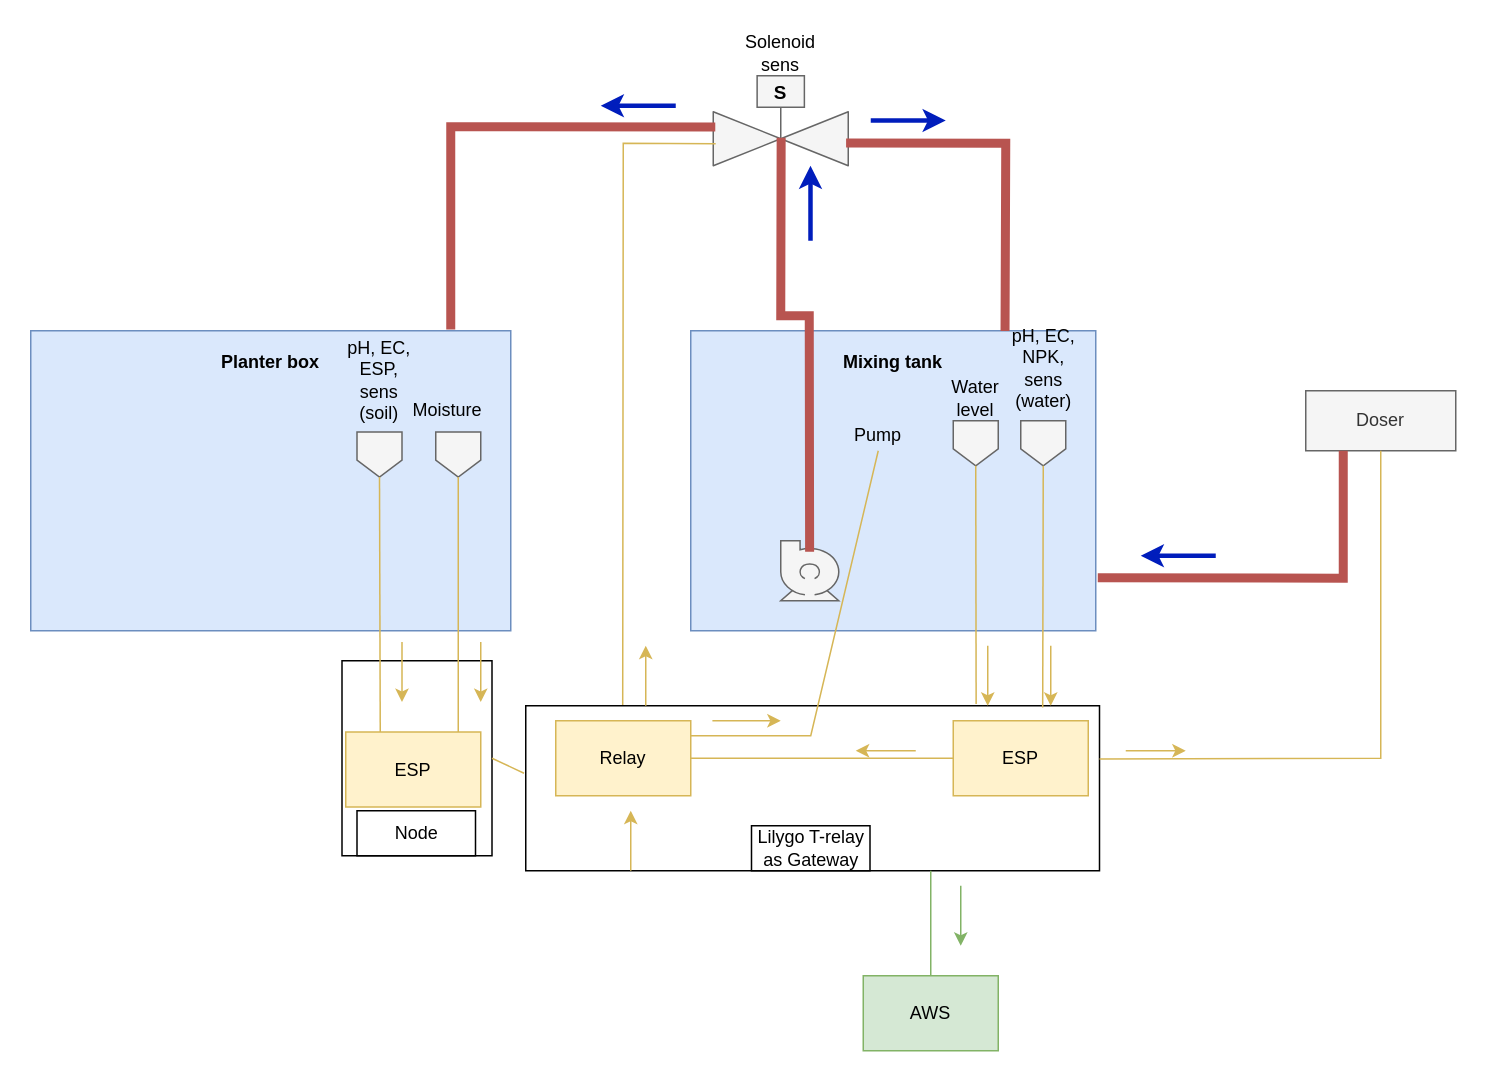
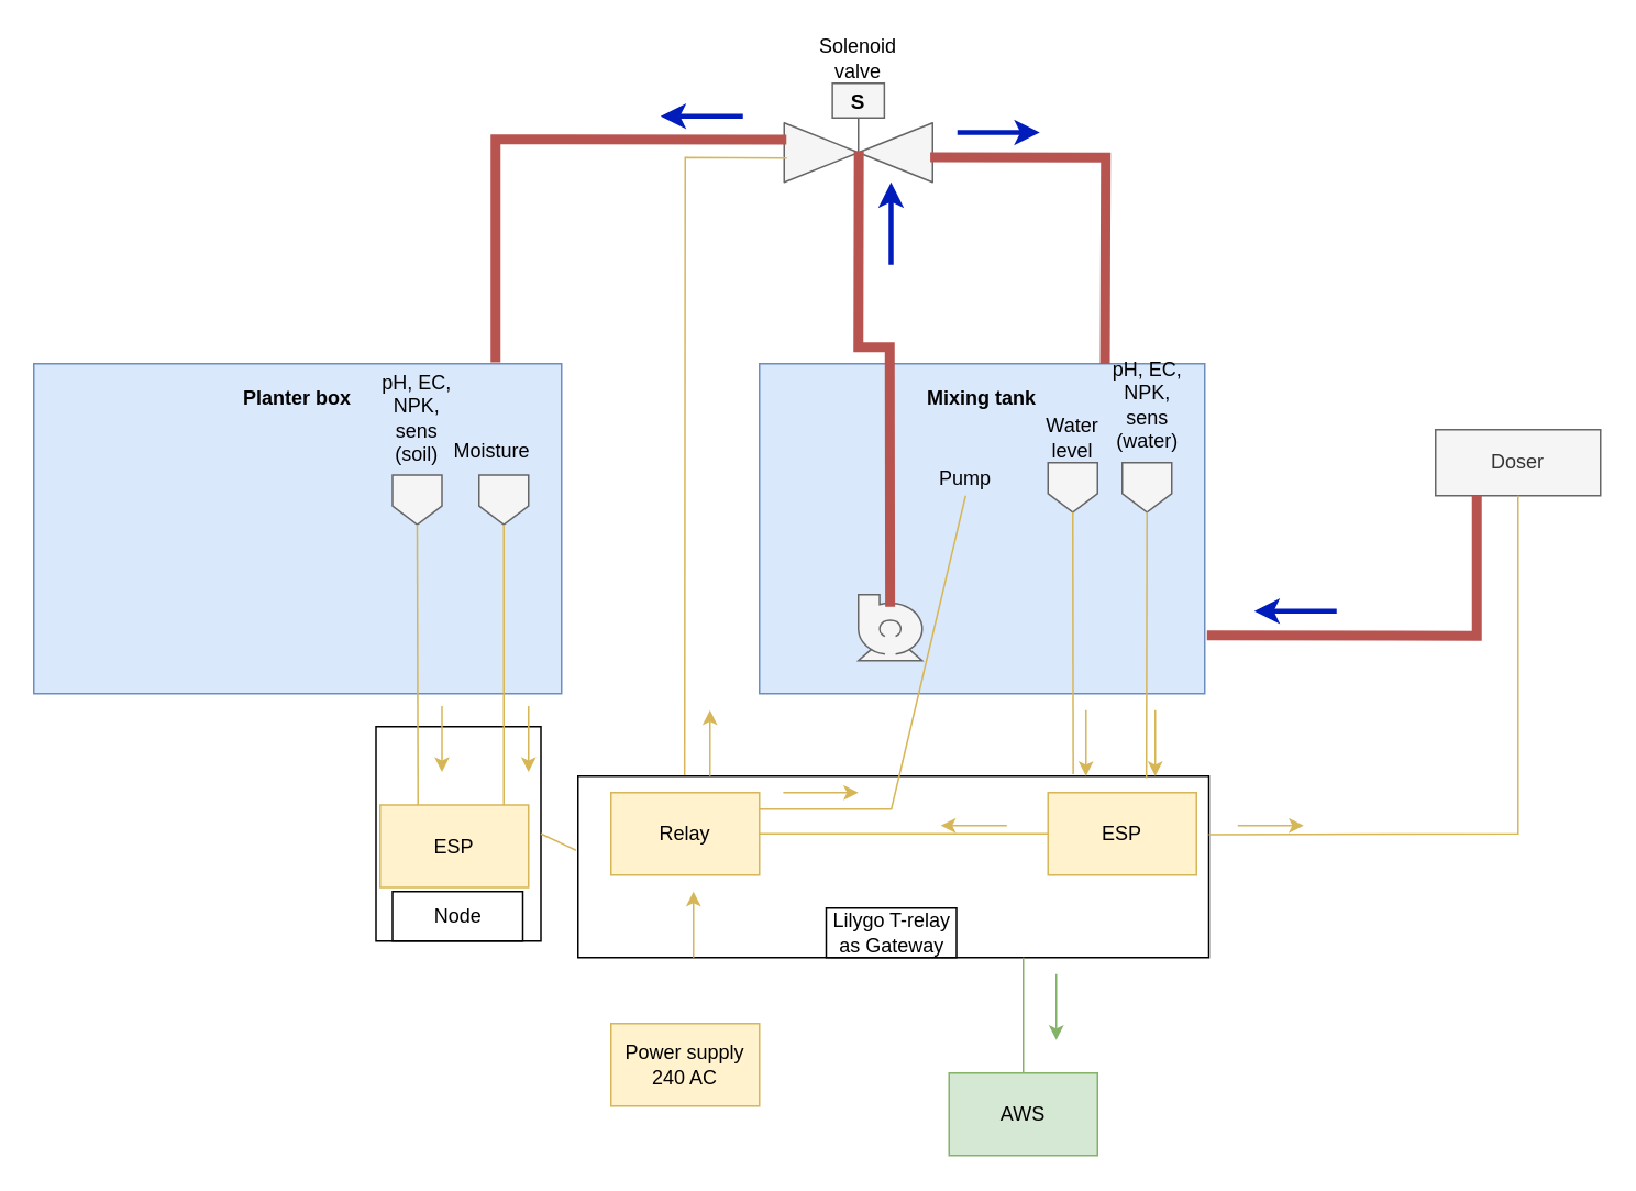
  <mxCell id="0" />
  <mxCell id="1" parent="0" />
  <mxCell id="2" value="&lt;b&gt;Planter box&lt;/b&gt;&lt;br&gt;&lt;br&gt;&lt;br&gt;&lt;br&gt;&lt;br&gt;&lt;br&gt;&lt;br&gt;&lt;br&gt;&lt;br&gt;&lt;br&gt;&lt;br&gt;&lt;br&gt;" style="rounded=0;whiteSpace=wrap;html=1;fillColor=#dae8fc;strokeColor=#6c8ebf;" parent="1" vertex="1"><mxGeometry x="20" y="220" width="320" height="200" as="geometry" /></mxCell>
  <mxCell id="3" value="" style="rounded=0;whiteSpace=wrap;html=1;" parent="1" vertex="1"><mxGeometry x="227.5" y="440" width="100" height="130" as="geometry" /></mxCell>
  <mxCell id="4" value="" style="rounded=0;whiteSpace=wrap;html=1;" parent="1" vertex="1"><mxGeometry x="350" y="470" width="382.5" height="110" as="geometry" /></mxCell>
  <mxCell id="5" value="&lt;b&gt;Mixing tank&lt;/b&gt;&lt;br&gt;&lt;br&gt;&lt;br&gt;&lt;br&gt;&lt;br&gt;&lt;br&gt;&lt;br&gt;&lt;br&gt;&lt;br&gt;&lt;br&gt;&lt;br&gt;&lt;br&gt;" style="rounded=0;whiteSpace=wrap;html=1;fillColor=#dae8fc;strokeColor=#6c8ebf;" parent="1" vertex="1"><mxGeometry x="460" y="220" width="270" height="200" as="geometry" /></mxCell>
  <mxCell id="6" value="Doser" style="rounded=0;whiteSpace=wrap;html=1;fillColor=#f5f5f5;strokeColor=#666666;fontColor=#333333;" parent="1" vertex="1"><mxGeometry x="870" y="260" width="100" height="40" as="geometry" /></mxCell>
  <mxCell id="7" value="" style="verticalLabelPosition=bottom;align=center;html=1;verticalAlign=top;pointerEvents=1;dashed=0;shape=mxgraph.pid2valves.valve;valveType=gate;actuator=solenoid;fillColor=#f5f5f5;fontColor=#333333;strokeColor=#666666;" parent="1" vertex="1"><mxGeometry x="475" y="50" width="90" height="60" as="geometry" /></mxCell>
  <mxCell id="8" value="" style="shape=mxgraph.pid.pumps.centrifugal_pump_2;html=1;pointerEvents=1;align=center;verticalLabelPosition=bottom;verticalAlign=top;dashed=0;fillColor=#f5f5f5;fontColor=#333333;strokeColor=#666666;" parent="1" vertex="1"><mxGeometry x="520" y="360" width="40" height="40" as="geometry" /></mxCell>
  <mxCell id="9" value="" style="shape=offPageConnector;whiteSpace=wrap;html=1;fillColor=#f5f5f5;fontColor=#333333;strokeColor=#666666;" parent="1" vertex="1"><mxGeometry x="635" y="280" width="30" height="30" as="geometry" /></mxCell>
  <mxCell id="10" value="" style="shape=offPageConnector;whiteSpace=wrap;html=1;fillColor=#f5f5f5;fontColor=#333333;strokeColor=#666666;" parent="1" vertex="1"><mxGeometry x="680" y="280" width="30" height="30" as="geometry" /></mxCell>
  <mxCell id="11" value="ESP" style="rounded=0;whiteSpace=wrap;html=1;fillColor=#fff2cc;strokeColor=#d6b656;" parent="1" vertex="1"><mxGeometry x="635" y="480" width="90" height="50" as="geometry" /></mxCell>
  <mxCell id="12" value="Water level" style="text;html=1;strokeColor=none;fillColor=none;align=center;verticalAlign=middle;whiteSpace=wrap;rounded=0;" parent="1" vertex="1"><mxGeometry x="620" y="250" width="60" height="30" as="geometry" /></mxCell>
  <mxCell id="13" value="pH, EC, NPK, sens (water)" style="text;html=1;strokeColor=none;fillColor=none;align=center;verticalAlign=middle;whiteSpace=wrap;rounded=0;" parent="1" vertex="1"><mxGeometry x="672.5" y="230" width="45" height="30" as="geometry" /></mxCell>
  <mxCell id="14" value="Relay" style="rounded=0;whiteSpace=wrap;html=1;fillColor=#fff2cc;strokeColor=#d6b656;" parent="1" vertex="1"><mxGeometry x="370" y="480" width="90" height="50" as="geometry" /></mxCell>
+ <mxCell id="15" value="Power supply&lt;br&gt;240 AC" style="rounded=0;whiteSpace=wrap;html=1;fillColor=#fff2cc;strokeColor=#d6b656;" parent="1" vertex="1"><mxGeometry x="370" y="620" width="90" height="50" as="geometry" /></mxCell>
  <mxCell id="16" value="" style="endArrow=none;html=1;rounded=0;entryX=0.901;entryY=0.011;entryDx=0;entryDy=0;exitX=0.5;exitY=1;exitDx=0;exitDy=0;entryPerimeter=0;fillColor=#fff2cc;strokeColor=#d6b656;" parent="1" source="10" target="4" edge="1"><mxGeometry width="50" height="50" relative="1" as="geometry"><mxPoint x="620" y="420" as="sourcePoint" /><mxPoint x="670" y="370" as="targetPoint" /></mxGeometry></mxCell>
  <mxCell id="17" value="" style="endArrow=none;html=1;rounded=0;entryX=0.785;entryY=-0.01;entryDx=0;entryDy=0;entryPerimeter=0;fillColor=#fff2cc;strokeColor=#d6b656;exitX=0.5;exitY=1;exitDx=0;exitDy=0;" parent="1" source="9" target="4" edge="1"><mxGeometry width="50" height="50" relative="1" as="geometry"><mxPoint x="649" y="310" as="sourcePoint" /><mxPoint x="649.83" y="479" as="targetPoint" /></mxGeometry></mxCell>
  <mxCell id="18" value="" style="endArrow=none;html=1;rounded=0;entryX=0;entryY=0.5;entryDx=0;entryDy=0;exitX=1;exitY=0.5;exitDx=0;exitDy=0;fillColor=#fff2cc;strokeColor=#d6b656;" parent="1" source="14" target="11" edge="1"><mxGeometry width="50" height="50" relative="1" as="geometry"><mxPoint x="560" y="501" as="sourcePoint" /><mxPoint x="560" y="670" as="targetPoint" /></mxGeometry></mxCell>
  <mxCell id="19" value="Pump" style="text;html=1;strokeColor=none;fillColor=none;align=center;verticalAlign=middle;whiteSpace=wrap;rounded=0;" parent="1" vertex="1"><mxGeometry x="565" y="280" width="40" height="20" as="geometry" /></mxCell>
  <mxCell id="20" value="" style="endArrow=none;html=1;rounded=0;fillColor=#fff2cc;strokeColor=#d6b656;entryX=0.5;entryY=1;entryDx=0;entryDy=0;" parent="1" target="19" edge="1"><mxGeometry width="50" height="50" relative="1" as="geometry"><mxPoint x="460" y="490" as="sourcePoint" /><mxPoint x="540" y="490" as="targetPoint" /><Array as="points"><mxPoint x="540" y="490" /></Array></mxGeometry></mxCell>
  <mxCell id="21" value="" style="endArrow=none;html=1;rounded=0;fillColor=#fff2cc;strokeColor=#d6b656;exitX=0.018;exitY=0.755;exitDx=0;exitDy=0;exitPerimeter=0;entryX=0.169;entryY=-0.005;entryDx=0;entryDy=0;entryPerimeter=0;" parent="1" source="7" target="4" edge="1"><mxGeometry width="50" height="50" relative="1" as="geometry"><mxPoint x="410" y="140" as="sourcePoint" /><mxPoint x="415" y="480" as="targetPoint" /><Array as="points"><mxPoint x="415" y="95" /></Array></mxGeometry></mxCell>
  <mxCell id="22" value="" style="endArrow=none;html=1;rounded=0;entryX=0.5;entryY=1;entryDx=0;entryDy=0;fillColor=#fff2cc;strokeColor=#d6b656;exitX=1;exitY=0.323;exitDx=0;exitDy=0;exitPerimeter=0;" parent="1" source="4" target="6" edge="1"><mxGeometry width="50" height="50" relative="1" as="geometry"><mxPoint x="730" y="505" as="sourcePoint" /><mxPoint x="900" y="504.66" as="targetPoint" /><Array as="points"><mxPoint x="920" y="505" /></Array></mxGeometry></mxCell>
- <mxCell id="23" value="Solenoid sens" style="text;html=1;strokeColor=none;fillColor=none;align=center;verticalAlign=middle;whiteSpace=wrap;rounded=0;" parent="1" vertex="1"><mxGeometry x="490" y="20" width="60" height="30" as="geometry" /></mxCell>
+ <mxCell id="23" value="Solenoid valve" style="text;html=1;strokeColor=none;fillColor=none;align=center;verticalAlign=middle;whiteSpace=wrap;rounded=0;" parent="1" vertex="1"><mxGeometry x="490" y="20" width="60" height="30" as="geometry" /></mxCell>
  <mxCell id="24" value="" style="endArrow=classic;html=1;rounded=0;endWidth=11.724;fillColor=#fff2cc;strokeColor=#d6b656;" parent="1" edge="1"><mxGeometry width="50" height="50" relative="1" as="geometry"><mxPoint x="750" y="500" as="sourcePoint" /><mxPoint x="790" y="500" as="targetPoint" /></mxGeometry></mxCell>
  <mxCell id="25" value="" style="endArrow=classic;html=1;rounded=0;endWidth=11.724;fillColor=#fff2cc;strokeColor=#d6b656;" parent="1" edge="1"><mxGeometry width="50" height="50" relative="1" as="geometry"><mxPoint x="700" y="430" as="sourcePoint" /><mxPoint x="700" y="470" as="targetPoint" /></mxGeometry></mxCell>
  <mxCell id="26" value="" style="endArrow=classic;html=1;rounded=0;endWidth=11.724;fillColor=#fff2cc;strokeColor=#d6b656;" parent="1" edge="1"><mxGeometry width="50" height="50" relative="1" as="geometry"><mxPoint x="658" y="430" as="sourcePoint" /><mxPoint x="658" y="470" as="targetPoint" /></mxGeometry></mxCell>
  <mxCell id="27" value="" style="endArrow=classic;html=1;rounded=0;endWidth=11.724;fillColor=#fff2cc;strokeColor=#d6b656;" parent="1" edge="1"><mxGeometry width="50" height="50" relative="1" as="geometry"><mxPoint x="610" y="500" as="sourcePoint" /><mxPoint x="570" y="500" as="targetPoint" /></mxGeometry></mxCell>
  <mxCell id="28" value="" style="endArrow=classic;html=1;rounded=0;endWidth=11.724;fillColor=#fff2cc;strokeColor=#d6b656;" parent="1" edge="1"><mxGeometry width="50" height="50" relative="1" as="geometry"><mxPoint x="420" y="580" as="sourcePoint" /><mxPoint x="420" y="540" as="targetPoint" /></mxGeometry></mxCell>
  <mxCell id="29" value="" style="endArrow=classic;html=1;rounded=0;endWidth=11.724;fillColor=#fff2cc;strokeColor=#d6b656;" parent="1" edge="1"><mxGeometry width="50" height="50" relative="1" as="geometry"><mxPoint x="474.43" y="480" as="sourcePoint" /><mxPoint x="520" y="480" as="targetPoint" /></mxGeometry></mxCell>
  <mxCell id="30" value="" style="endArrow=classic;html=1;rounded=0;endWidth=11.724;fillColor=#fff2cc;strokeColor=#d6b656;" parent="1" edge="1"><mxGeometry width="50" height="50" relative="1" as="geometry"><mxPoint x="430" y="470" as="sourcePoint" /><mxPoint x="430" y="430" as="targetPoint" /></mxGeometry></mxCell>
  <mxCell id="31" value="" style="endArrow=none;html=1;rounded=0;entryX=0.5;entryY=1;entryDx=0;entryDy=0;exitX=1.005;exitY=0.823;exitDx=0;exitDy=0;fillColor=#f8cecc;strokeColor=#b85450;strokeWidth=6;exitPerimeter=0;" parent="1" source="5" edge="1"><mxGeometry width="50" height="50" relative="1" as="geometry"><mxPoint x="700" y="504.66" as="sourcePoint" /><mxPoint x="895" y="300" as="targetPoint" /><Array as="points"><mxPoint x="895" y="385" /></Array></mxGeometry></mxCell>
  <mxCell id="32" value="" style="endArrow=none;html=1;rounded=0;fillColor=#f8cecc;strokeColor=#b85450;strokeWidth=6;exitX=0.503;exitY=0.688;exitDx=0;exitDy=0;exitPerimeter=0;entryX=0.481;entryY=0.183;entryDx=0;entryDy=0;entryPerimeter=0;" parent="1" source="7" target="8" edge="1"><mxGeometry width="50" height="50" relative="1" as="geometry"><mxPoint x="521.35" y="100" as="sourcePoint" /><mxPoint x="540" y="360" as="targetPoint" /><Array as="points"><mxPoint x="520" y="210" /><mxPoint x="539" y="210" /></Array></mxGeometry></mxCell>
  <mxCell id="33" value="" style="endArrow=none;html=1;rounded=0;entryX=0.776;entryY=0.001;entryDx=0;entryDy=0;exitX=0.984;exitY=0.747;exitDx=0;exitDy=0;fillColor=#f8cecc;strokeColor=#b85450;strokeWidth=6;exitPerimeter=0;entryPerimeter=0;" parent="1" source="7" target="5" edge="1"><mxGeometry width="50" height="50" relative="1" as="geometry"><mxPoint x="565" y="85" as="sourcePoint" /><mxPoint x="729" y="0" as="targetPoint" /><Array as="points"><mxPoint x="670" y="95" /></Array></mxGeometry></mxCell>
  <mxCell id="34" value="" style="endArrow=none;html=1;rounded=0;fillColor=#f8cecc;strokeColor=#b85450;strokeWidth=6;exitX=0.015;exitY=0.569;exitDx=0;exitDy=0;exitPerimeter=0;entryX=0.875;entryY=-0.004;entryDx=0;entryDy=0;entryPerimeter=0;" parent="1" source="7" target="2" edge="1"><mxGeometry width="50" height="50" relative="1" as="geometry"><mxPoint x="470" y="80" as="sourcePoint" /><mxPoint x="290" y="180" as="targetPoint" /><Array as="points"><mxPoint x="300" y="84" /></Array></mxGeometry></mxCell>
  <mxCell id="35" value="" style="endArrow=classic;html=1;rounded=0;endWidth=11.724;fillColor=#0050ef;strokeColor=#001DBC;strokeWidth=3;" parent="1" edge="1"><mxGeometry width="50" height="50" relative="1" as="geometry"><mxPoint x="810" y="370" as="sourcePoint" /><mxPoint x="760" y="370" as="targetPoint" /></mxGeometry></mxCell>
  <mxCell id="36" value="" style="endArrow=classic;html=1;rounded=0;endWidth=11.724;fillColor=#0050ef;strokeColor=#001DBC;strokeWidth=3;" parent="1" edge="1"><mxGeometry width="50" height="50" relative="1" as="geometry"><mxPoint x="580" y="79.83" as="sourcePoint" /><mxPoint x="630" y="79.83" as="targetPoint" /></mxGeometry></mxCell>
  <mxCell id="37" value="" style="endArrow=classic;html=1;rounded=0;endWidth=11.724;fillColor=#0050ef;strokeColor=#001DBC;strokeWidth=3;" parent="1" edge="1"><mxGeometry width="50" height="50" relative="1" as="geometry"><mxPoint x="450" y="70" as="sourcePoint" /><mxPoint x="400" y="70" as="targetPoint" /></mxGeometry></mxCell>
  <mxCell id="38" value="" style="endArrow=classic;html=1;rounded=0;endWidth=11.724;fillColor=#0050ef;strokeColor=#001DBC;strokeWidth=3;" parent="1" edge="1"><mxGeometry width="50" height="50" relative="1" as="geometry"><mxPoint x="539.83" y="160" as="sourcePoint" /><mxPoint x="539.83" y="110" as="targetPoint" /></mxGeometry></mxCell>
  <mxCell id="39" value="Lilygo T-relay as Gateway" style="text;html=1;strokeColor=default;fillColor=none;align=center;verticalAlign=middle;whiteSpace=wrap;rounded=0;" parent="1" vertex="1"><mxGeometry x="500.5" y="550" width="79" height="30" as="geometry" /></mxCell>
  <mxCell id="40" value="" style="shape=offPageConnector;whiteSpace=wrap;html=1;fillColor=#f5f5f5;fontColor=#333333;strokeColor=#666666;" parent="1" vertex="1"><mxGeometry x="237.5" y="287.5" width="30" height="30" as="geometry" /></mxCell>
- <mxCell id="41" value="pH, EC, ESP, sens (soil)" style="text;html=1;strokeColor=none;fillColor=none;align=center;verticalAlign=middle;whiteSpace=wrap;rounded=0;" parent="1" vertex="1"><mxGeometry x="230" y="237.5" width="45" height="30" as="geometry" /></mxCell>
+ <mxCell id="41" value="pH, EC, NPK, sens (soil)" style="text;html=1;strokeColor=none;fillColor=none;align=center;verticalAlign=middle;whiteSpace=wrap;rounded=0;" parent="1" vertex="1"><mxGeometry x="230" y="237.5" width="45" height="30" as="geometry" /></mxCell>
  <mxCell id="42" value="" style="endArrow=none;html=1;rounded=0;exitX=0.5;exitY=1;exitDx=0;exitDy=0;fillColor=#fff2cc;strokeColor=#d6b656;" parent="1" source="40" edge="1"><mxGeometry width="50" height="50" relative="1" as="geometry"><mxPoint x="177.5" y="427.5" as="sourcePoint" /><mxPoint x="253" y="487.5" as="targetPoint" /><Array as="points" /></mxGeometry></mxCell>
  <mxCell id="43" value="" style="shape=offPageConnector;whiteSpace=wrap;html=1;fillColor=#f5f5f5;fontColor=#333333;strokeColor=#666666;" parent="1" vertex="1"><mxGeometry x="290" y="287.5" width="30" height="30" as="geometry" /></mxCell>
  <mxCell id="44" value="Moisture" style="text;html=1;strokeColor=none;fillColor=none;align=center;verticalAlign=middle;whiteSpace=wrap;rounded=0;" parent="1" vertex="1"><mxGeometry x="267.5" y="257.5" width="60" height="30" as="geometry" /></mxCell>
  <mxCell id="45" value="" style="endArrow=none;html=1;rounded=0;fillColor=#fff2cc;strokeColor=#d6b656;exitX=0.5;exitY=1;exitDx=0;exitDy=0;" parent="1" source="43" edge="1"><mxGeometry width="50" height="50" relative="1" as="geometry"><mxPoint x="304" y="317.5" as="sourcePoint" /><mxPoint x="305" y="487.5" as="targetPoint" /><Array as="points" /></mxGeometry></mxCell>
  <mxCell id="46" value="" style="endArrow=classic;html=1;rounded=0;endWidth=11.724;fillColor=#fff2cc;strokeColor=#d6b656;" parent="1" edge="1"><mxGeometry width="50" height="50" relative="1" as="geometry"><mxPoint x="320" y="457.5" as="sourcePoint" /><mxPoint x="320" y="467.5" as="targetPoint" /><Array as="points"><mxPoint x="320" y="427.5" /></Array></mxGeometry></mxCell>
  <mxCell id="47" value="" style="endArrow=classic;html=1;rounded=0;endWidth=11.724;fillColor=#fff2cc;strokeColor=#d6b656;" parent="1" edge="1"><mxGeometry width="50" height="50" relative="1" as="geometry"><mxPoint x="267.5" y="457.5" as="sourcePoint" /><mxPoint x="267.5" y="467.5" as="targetPoint" /><Array as="points"><mxPoint x="267.5" y="427.5" /></Array></mxGeometry></mxCell>
  <mxCell id="48" value="ESP" style="rounded=0;whiteSpace=wrap;html=1;fillColor=#fff2cc;strokeColor=#d6b656;" parent="1" vertex="1"><mxGeometry x="230" y="487.5" width="90" height="50" as="geometry" /></mxCell>
  <mxCell id="49" value="Node" style="text;html=1;strokeColor=default;fillColor=none;align=center;verticalAlign=middle;whiteSpace=wrap;rounded=0;" parent="1" vertex="1"><mxGeometry x="237.5" y="540" width="79" height="30" as="geometry" /></mxCell>
  <mxCell id="50" value="" style="endArrow=none;html=1;rounded=0;entryX=1;entryY=0.5;entryDx=0;entryDy=0;exitX=-0.003;exitY=0.409;exitDx=0;exitDy=0;fillColor=#fff2cc;strokeColor=#d6b656;exitPerimeter=0;" parent="1" source="4" target="3" edge="1"><mxGeometry width="50" height="50" relative="1" as="geometry"><mxPoint x="340" y="450" as="sourcePoint" /><mxPoint x="340" y="540" as="targetPoint" /></mxGeometry></mxCell>
  <mxCell id="51" value="" style="endArrow=none;html=1;rounded=0;entryX=0.75;entryY=1;entryDx=0;entryDy=0;fillColor=#d5e8d4;strokeColor=#82b366;" parent="1" edge="1"><mxGeometry width="50" height="50" relative="1" as="geometry"><mxPoint x="620" y="650" as="sourcePoint" /><mxPoint x="620.005" y="580" as="targetPoint" /></mxGeometry></mxCell>
  <mxCell id="52" value="AWS" style="rounded=0;whiteSpace=wrap;html=1;fillColor=#d5e8d4;strokeColor=#82b366;" parent="1" vertex="1"><mxGeometry x="575" y="650" width="90" height="50" as="geometry" /></mxCell>
  <mxCell id="53" value="" style="endArrow=classic;html=1;rounded=0;endWidth=11.724;fillColor=#d5e8d4;strokeColor=#82b366;" parent="1" edge="1"><mxGeometry width="50" height="50" relative="1" as="geometry"><mxPoint x="640" y="590" as="sourcePoint" /><mxPoint x="640" y="630" as="targetPoint" /></mxGeometry></mxCell>
